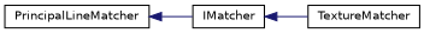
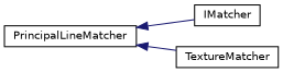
  digraph {
    rankdir=LR
    node [color=black fillcolor=white fontname=Helvetica fontsize=10 shape=record style=filled]
    edge [color=midnightblue dir=back fontname=Helvetica fontsize=10 labelfontname=Helvetica labelfontsize=10 style=solid]
    n1 [height=0.2 label=IMatcher width=0.4]
    n2 [height=0.2 label=TextureMatcher width=0.4]
    n3 [height=0.2 label=PrincipalLineMatcher width=0.4]
-   n1 -> n2
+   n3 -> n2
    n3 -> n1
  }
